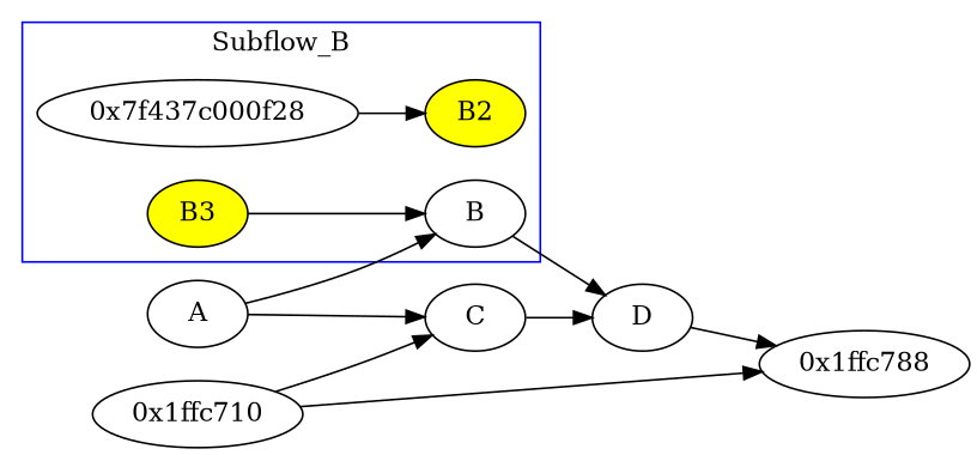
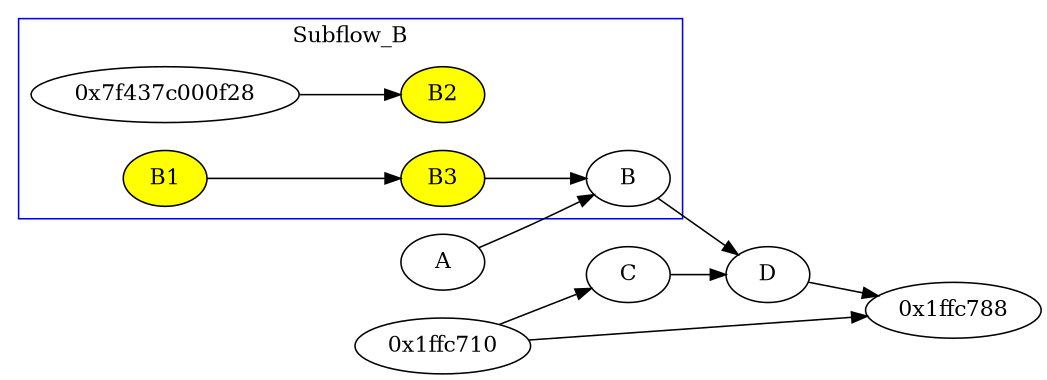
  digraph {
    rankdir=LR
    "0x7f437c000f28"
    B
    B2 [fillcolor=yellow style=filled]
+   B1 [fillcolor=yellow style=filled]
    B3 [fillcolor=yellow style=filled]
    D
    "0x1ffc710"
    "0x1ffc788"
    C
    A
    subgraph cluster_1 {
      color=blue
      label=Subflow_B
      "0x7f437c000f28"
      B
      B2
+     B1
      B3
    }
    "0x7f437c000f28" -> B2
    B -> D
+   B1 -> B3
    B3 -> B
    D -> "0x1ffc788"
    "0x1ffc710" -> "0x1ffc788"
    "0x1ffc710" -> C
    C -> D
    A -> B
-   A -> C
  }
